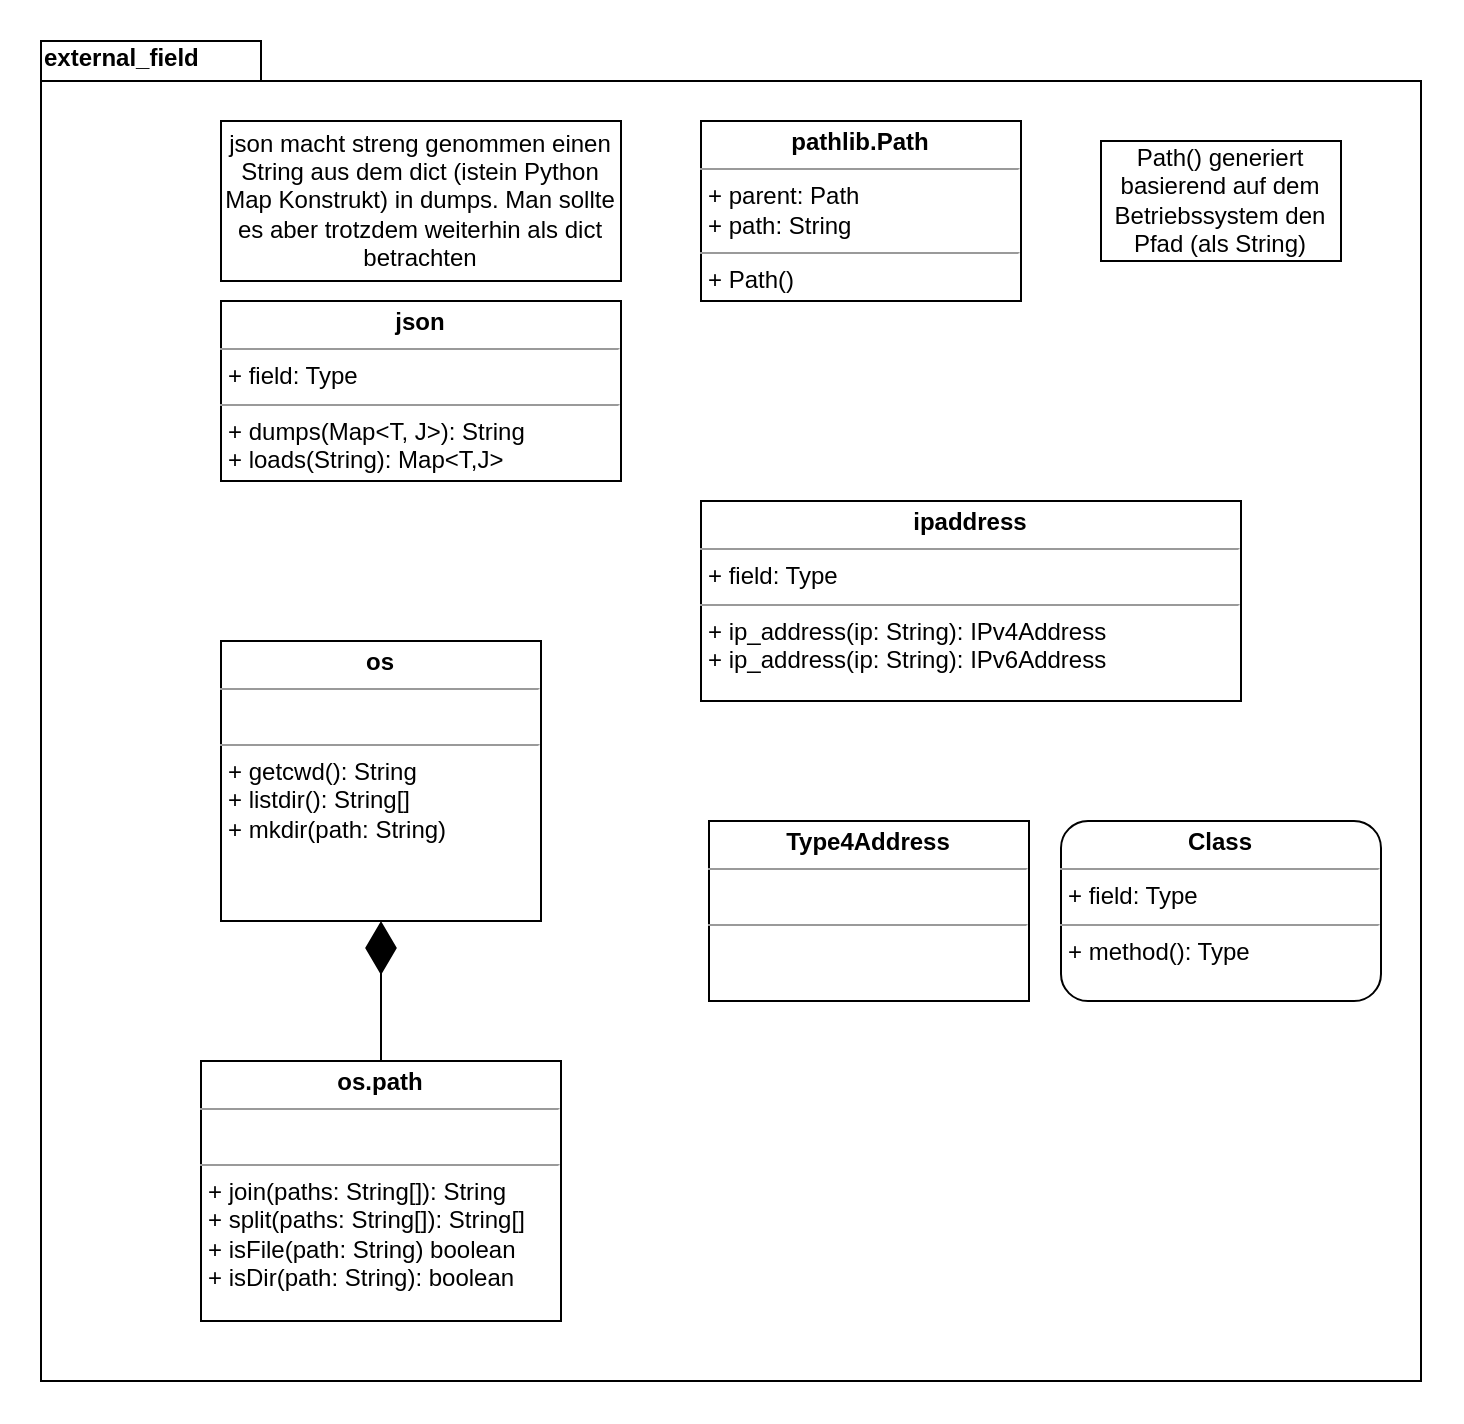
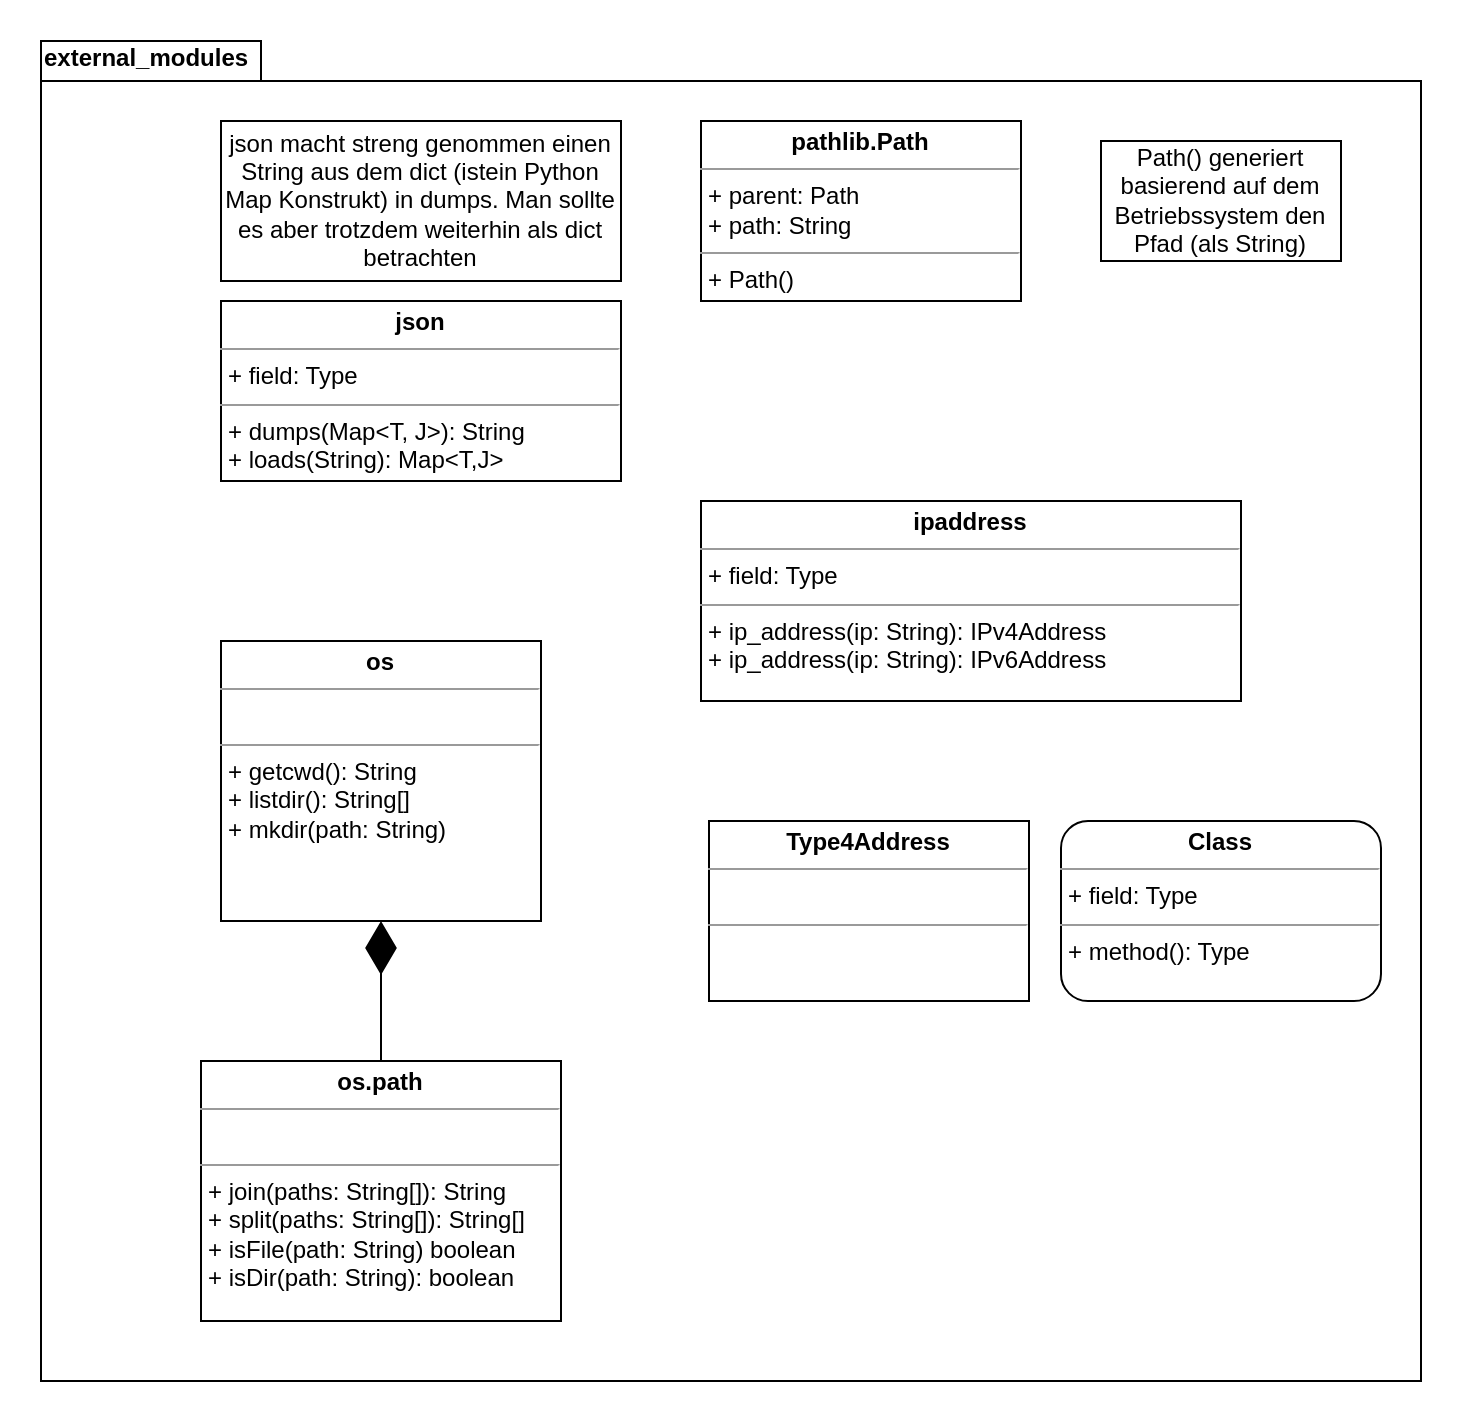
  <mxCell id="0" />
  <mxCell id="1" parent="0" />
- <mxCell id="2" value="external_field" style="shape=folder;fontStyle=1;spacingTop=-5;tabWidth=110;tabHeight=20;tabPosition=left;html=1;align=left;verticalAlign=top;" parent="1" vertex="1"><mxGeometry x="20" y="20" width="690" height="670" as="geometry" /></mxCell>
+ <mxCell id="2" value="external_modules" style="shape=folder;fontStyle=1;spacingTop=-5;tabWidth=110;tabHeight=20;tabPosition=left;html=1;align=left;verticalAlign=top;" parent="1" vertex="1"><mxGeometry x="20" y="20" width="690" height="670" as="geometry" /></mxCell>
  <mxCell id="3" value="&lt;p style=&quot;margin: 0px ; margin-top: 4px ; text-align: center&quot;&gt;&lt;b&gt;pathlib.Path&lt;/b&gt;&lt;/p&gt;&lt;hr size=&quot;1&quot;&gt;&lt;p style=&quot;margin: 0px ; margin-left: 4px&quot;&gt;+ parent: Path&lt;/p&gt;&lt;p style=&quot;margin: 0px ; margin-left: 4px&quot;&gt;+ path: String&lt;/p&gt;&lt;hr size=&quot;1&quot;&gt;&lt;p style=&quot;margin: 0px ; margin-left: 4px&quot;&gt;+ Path()&lt;/p&gt;" style="verticalAlign=top;align=left;overflow=fill;fontSize=12;fontFamily=Helvetica;html=1;" parent="1" vertex="1"><mxGeometry x="350" y="60" width="160" height="90" as="geometry" /></mxCell>
  <mxCell id="4" value="Path() generiert basierend auf dem Betriebssystem den Pfad (als String)" style="rounded=0;whiteSpace=wrap;html=1;" parent="1" vertex="1"><mxGeometry x="550" y="70" width="120" height="60" as="geometry" /></mxCell>
  <mxCell id="5" value="&lt;p style=&quot;margin: 0px ; margin-top: 4px ; text-align: center&quot;&gt;&lt;b&gt;os&lt;/b&gt;&lt;/p&gt;&lt;hr size=&quot;1&quot;&gt;&lt;p style=&quot;margin: 0px ; margin-left: 4px&quot;&gt;&lt;br&gt;&lt;/p&gt;&lt;hr size=&quot;1&quot;&gt;&lt;p style=&quot;margin: 0px 0px 0px 4px&quot;&gt;+ getcwd(): String&lt;/p&gt;&lt;p style=&quot;margin: 0px 0px 0px 4px&quot;&gt;+ listdir(): String[]&lt;/p&gt;&lt;p style=&quot;margin: 0px 0px 0px 4px&quot;&gt;+ mkdir(path: String)&lt;br&gt;&lt;/p&gt;&lt;div&gt;&lt;br&gt;&lt;/div&gt;" style="verticalAlign=top;align=left;overflow=fill;fontSize=12;fontFamily=Helvetica;html=1;" parent="1" vertex="1"><mxGeometry x="110" y="320" width="160" height="140" as="geometry" /></mxCell>
  <mxCell id="6" value="&lt;p style=&quot;margin: 0px ; margin-top: 4px ; text-align: center&quot;&gt;&lt;b&gt;os.path&lt;/b&gt;&lt;/p&gt;&lt;hr size=&quot;1&quot;&gt;&lt;p style=&quot;margin: 0px ; margin-left: 4px&quot;&gt;&lt;br&gt;&lt;/p&gt;&lt;hr size=&quot;1&quot;&gt;&lt;p style=&quot;margin: 0px ; margin-left: 4px&quot;&gt;+ join(paths: String[]): String&lt;br&gt;&lt;/p&gt;&lt;p style=&quot;margin: 0px ; margin-left: 4px&quot;&gt;+ split(paths: String[]): String[]&lt;/p&gt;&lt;p style=&quot;margin: 0px ; margin-left: 4px&quot;&gt;+ isFile(path: String) boolean&lt;/p&gt;&lt;p style=&quot;margin: 0px ; margin-left: 4px&quot;&gt;+ isDir(path: String): boolean&lt;/p&gt;&lt;p style=&quot;margin: 0px ; margin-left: 4px&quot;&gt;&lt;br&gt;&lt;/p&gt;&lt;p style=&quot;margin: 0px ; margin-left: 4px&quot;&gt;&lt;br&gt;&lt;/p&gt;&lt;p style=&quot;margin: 0px ; margin-left: 4px&quot;&gt;&lt;br&gt;&lt;/p&gt;" style="verticalAlign=top;align=left;overflow=fill;fontSize=12;fontFamily=Helvetica;html=1;" parent="1" vertex="1"><mxGeometry x="100" y="530" width="180" height="130" as="geometry" /></mxCell>
  <mxCell id="7" value="" style="endArrow=diamondThin;endFill=1;endSize=24;html=1;rounded=0;" parent="1" edge="1"><mxGeometry width="160" relative="1" as="geometry"><mxPoint x="190" y="530" as="sourcePoint" /><mxPoint x="190" y="460" as="targetPoint" /></mxGeometry></mxCell>
  <mxCell id="8" value="&lt;p style=&quot;margin: 0px ; margin-top: 4px ; text-align: center&quot;&gt;&lt;b&gt;json&lt;/b&gt;&lt;/p&gt;&lt;hr size=&quot;1&quot;&gt;&lt;p style=&quot;margin: 0px ; margin-left: 4px&quot;&gt;+ field: Type&lt;/p&gt;&lt;hr size=&quot;1&quot;&gt;&lt;p style=&quot;margin: 0px ; margin-left: 4px&quot;&gt;+ dumps(Map&amp;lt;T, J&amp;gt;): String&lt;/p&gt;&lt;p style=&quot;margin: 0px ; margin-left: 4px&quot;&gt;+ loads(String): Map&amp;lt;T,J&amp;gt;&lt;/p&gt;" style="verticalAlign=top;align=left;overflow=fill;fontSize=12;fontFamily=Helvetica;html=1;" parent="1" vertex="1"><mxGeometry x="110" y="150" width="200" height="90" as="geometry" /></mxCell>
  <mxCell id="9" value="json macht streng genommen einen String aus dem dict (istein Python Map Konstrukt) in dumps. Man sollte es aber trotzdem weiterhin als dict betrachten" style="rounded=0;whiteSpace=wrap;html=1;" parent="1" vertex="1"><mxGeometry x="110" y="60" width="200" height="80" as="geometry" /></mxCell>
  <mxCell id="10" value="&lt;p style=&quot;margin: 0px ; margin-top: 4px ; text-align: center&quot;&gt;&lt;b&gt;ipaddress&lt;/b&gt;&lt;/p&gt;&lt;hr size=&quot;1&quot;&gt;&lt;p style=&quot;margin: 0px ; margin-left: 4px&quot;&gt;+ field: Type&lt;/p&gt;&lt;hr size=&quot;1&quot;&gt;&lt;p style=&quot;margin: 0px ; margin-left: 4px&quot;&gt;+ ip_address(ip: String): IPv4Address&lt;/p&gt;&lt;p style=&quot;margin: 0px ; margin-left: 4px&quot;&gt;+ ip_address(ip: String): IPv6Address&lt;/p&gt;" style="verticalAlign=top;align=left;overflow=fill;fontSize=12;fontFamily=Helvetica;html=1;" vertex="1" parent="1"><mxGeometry x="350" y="250" width="270" height="100" as="geometry" /></mxCell>
  <mxCell id="11" value="&lt;p style=&quot;margin: 0px ; margin-top: 4px ; text-align: center&quot;&gt;&lt;b&gt;Type4Address&lt;/b&gt;&lt;/p&gt;&lt;hr size=&quot;1&quot;&gt;&lt;p style=&quot;margin: 0px ; margin-left: 4px&quot;&gt;&lt;br&gt;&lt;/p&gt;&lt;hr size=&quot;1&quot;&gt;&lt;p style=&quot;margin: 0px ; margin-left: 4px&quot;&gt;&lt;br&gt;&lt;/p&gt;" style="verticalAlign=top;align=left;overflow=fill;fontSize=12;fontFamily=Helvetica;html=1;" vertex="1" parent="1"><mxGeometry x="354" y="410" width="160" height="90" as="geometry" /></mxCell>
  <mxCell id="12" value="&lt;p style=&quot;margin:0px;margin-top:4px;text-align:center;&quot;&gt;&lt;b&gt;Class&lt;/b&gt;&lt;/p&gt;&lt;hr size=&quot;1&quot;/&gt;&lt;p style=&quot;margin:0px;margin-left:4px;&quot;&gt;+ field: Type&lt;/p&gt;&lt;hr size=&quot;1&quot;/&gt;&lt;p style=&quot;margin:0px;margin-left:4px;&quot;&gt;+ method(): Type&lt;/p&gt;" style="verticalAlign=top;align=left;overflow=fill;fontSize=12;fontFamily=Helvetica;html=1;rounded=1;" vertex="1" parent="1"><mxGeometry x="530" y="410" width="160" height="90" as="geometry" /></mxCell>
